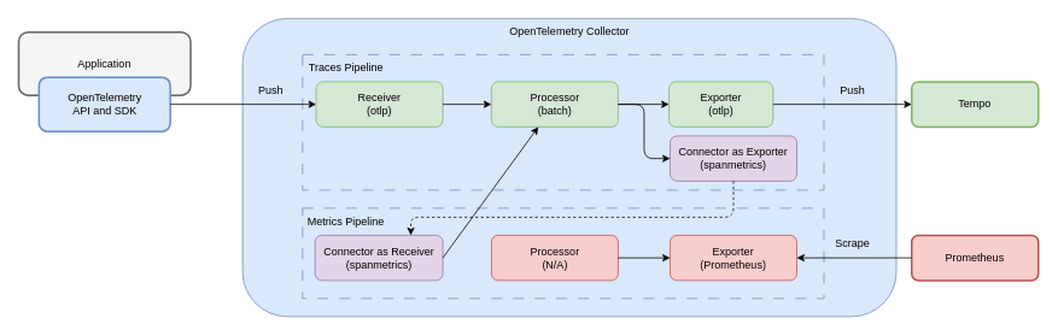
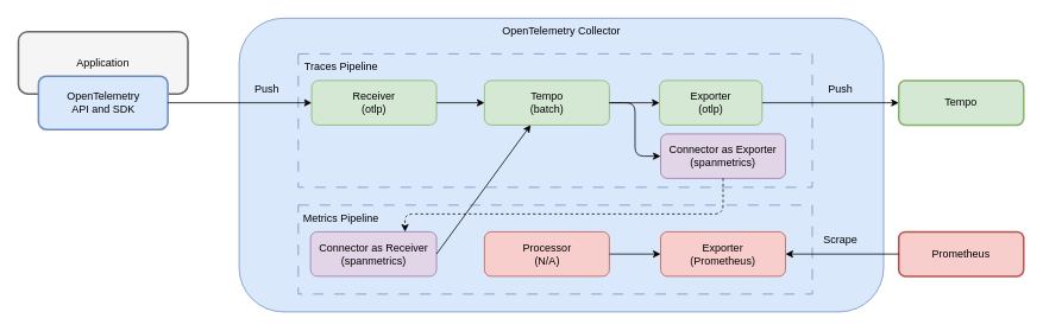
  <mxCell id="0" />
  <mxCell id="1" parent="0" />
  <mxCell id="2" value="" style="rounded=1;whiteSpace=wrap;html=1;fillColor=#dae8fc;strokeColor=#6c8ebf;" parent="1" vertex="1"><mxGeometry x="267.5" y="20" width="722.5" height="330" as="geometry" /></mxCell>
  <mxCell id="3" value="Application" style="rounded=1;whiteSpace=wrap;html=1;strokeWidth=2;fillColor=#f5f5f5;fontColor=#000000;strokeColor=#666666;" parent="1" vertex="1"><mxGeometry x="20" y="35" width="190" height="70" as="geometry" /></mxCell>
  <mxCell id="4" value="OpenTelemetry&lt;br&gt;API and SDK" style="rounded=1;whiteSpace=wrap;html=1;strokeWidth=2;fillColor=#dae8fc;strokeColor=#6c8ebf;fontColor=#000000;" parent="1" vertex="1"><mxGeometry x="42.5" y="85" width="145" height="60" as="geometry" /></mxCell>
  <mxCell id="5" value="Tempo" style="rounded=1;whiteSpace=wrap;html=1;strokeWidth=2;fillColor=#d5e8d4;strokeColor=#82b366;fontColor=#000000;" parent="1" vertex="1"><mxGeometry x="1007" y="90" width="140" height="50" as="geometry" /></mxCell>
  <mxCell id="6" value="Prometheus" style="rounded=1;whiteSpace=wrap;html=1;strokeWidth=2;fillColor=#f8cecc;strokeColor=#b85450;fontColor=#000000;" parent="1" vertex="1"><mxGeometry x="1007" y="260" width="140" height="50" as="geometry" /></mxCell>
  <mxCell id="7" value="" style="rounded=0;whiteSpace=wrap;html=1;fillColor=#dae8fc;strokeColor=#6c8ebf;dashed=1;dashPattern=12 12;" parent="1" vertex="1"><mxGeometry x="333.75" y="60" width="576.25" height="150" as="geometry" /></mxCell>
  <mxCell id="8" value="" style="rounded=0;whiteSpace=wrap;html=1;fillColor=#dae8fc;strokeColor=#6c8ebf;dashed=1;dashPattern=12 12;" parent="1" vertex="1"><mxGeometry x="333.75" y="230" width="576.25" height="100" as="geometry" /></mxCell>
  <mxCell id="9" value="Metrics Pipeline" style="text;html=1;strokeColor=none;fillColor=none;align=center;verticalAlign=middle;whiteSpace=wrap;rounded=0;dashed=1;dashPattern=12 12;fontColor=#000000;" parent="1" vertex="1"><mxGeometry x="333.75" y="230" width="96.25" height="30" as="geometry" /></mxCell>
  <mxCell id="10" value="Traces Pipeline" style="text;html=1;strokeColor=none;fillColor=none;align=center;verticalAlign=middle;whiteSpace=wrap;rounded=0;dashed=1;dashPattern=12 12;fontColor=#000000;" parent="1" vertex="1"><mxGeometry x="333.75" y="60" width="96.25" height="30" as="geometry" /></mxCell>
  <mxCell id="11" value="Processor&lt;br&gt;(N/A)" style="rounded=1;whiteSpace=wrap;html=1;fillColor=#f8cecc;strokeColor=#b85450;fontColor=#000000;" parent="1" vertex="1"><mxGeometry x="542.5" y="260" width="140" height="50" as="geometry" /></mxCell>
  <mxCell id="12" value="Exporter&lt;br&gt;(Prometheus)" style="rounded=1;whiteSpace=wrap;html=1;fillColor=#f8cecc;strokeColor=#b85450;fontColor=#000000;" parent="1" vertex="1"><mxGeometry x="740" y="260" width="140" height="50" as="geometry" /></mxCell>
  <mxCell id="13" value="Receiver&lt;br&gt;(otlp)" style="rounded=1;whiteSpace=wrap;html=1;fillColor=#d5e8d4;strokeColor=#82b366;fontColor=#000000;" parent="1" vertex="1"><mxGeometry x="348.75" y="90" width="140" height="50" as="geometry" /></mxCell>
- <mxCell id="14" value="Processor&lt;br&gt;(batch)" style="rounded=1;whiteSpace=wrap;html=1;fillColor=#d5e8d4;strokeColor=#82b366;fontColor=#000000;" parent="1" vertex="1"><mxGeometry x="542.5" y="90" width="140" height="50" as="geometry" /></mxCell>
+ <mxCell id="14" value="Tempo&lt;br&gt;(batch)" style="rounded=1;whiteSpace=wrap;html=1;fillColor=#d5e8d4;strokeColor=#82b366;fontColor=#000000;" parent="1" vertex="1"><mxGeometry x="542.5" y="90" width="140" height="50" as="geometry" /></mxCell>
  <mxCell id="15" value="Exporter&lt;br&gt;(otlp)" style="rounded=1;whiteSpace=wrap;html=1;fillColor=#d5e8d4;strokeColor=#82b366;fontColor=#000000;" parent="1" vertex="1"><mxGeometry x="738.75" y="90" width="115" height="50" as="geometry" /></mxCell>
  <mxCell id="16" style="edgeStyle=none;html=1;exitX=1;exitY=0.5;exitDx=0;exitDy=0;fontColor=#000000;strokeColor=#000000;entryX=0;entryY=0.5;entryDx=0;entryDy=0;" parent="1" source="4" target="13" edge="1"><mxGeometry relative="1" as="geometry" /></mxCell>
  <mxCell id="17" value="OpenTelemetry Collector" style="text;html=1;strokeColor=none;fillColor=none;align=center;verticalAlign=middle;whiteSpace=wrap;rounded=0;dashed=1;dashPattern=12 12;fontColor=#000000;" parent="1" vertex="1"><mxGeometry x="556.56" y="20" width="144.37" height="30" as="geometry" /></mxCell>
  <mxCell id="18" style="edgeStyle=none;html=1;exitX=1;exitY=0.5;exitDx=0;exitDy=0;fontColor=#000000;strokeColor=#000000;entryX=0;entryY=0.5;entryDx=0;entryDy=0;" parent="1" source="13" target="14" edge="1"><mxGeometry relative="1" as="geometry"><mxPoint x="197.5" y="130" as="sourcePoint" /><mxPoint x="358.75" y="130" as="targetPoint" /></mxGeometry></mxCell>
  <mxCell id="19" style="edgeStyle=none;html=1;exitX=1;exitY=0.5;exitDx=0;exitDy=0;fontColor=#000000;strokeColor=#000000;entryX=0;entryY=0.5;entryDx=0;entryDy=0;" parent="1" source="14" target="15" edge="1"><mxGeometry relative="1" as="geometry"><mxPoint x="478.75" y="130" as="sourcePoint" /><mxPoint x="552.5" y="130" as="targetPoint" /></mxGeometry></mxCell>
  <mxCell id="20" value="Connector as Exporter&lt;br&gt;(spanmetrics)" style="rounded=1;whiteSpace=wrap;html=1;fillColor=#e1d5e7;strokeColor=#9673a6;fontColor=#000000;" parent="1" vertex="1"><mxGeometry x="740" y="150" width="140" height="50" as="geometry" /></mxCell>
  <mxCell id="21" value="Connector as Receiver&lt;br&gt;(spanmetrics)" style="rounded=1;whiteSpace=wrap;html=1;fillColor=#e1d5e7;strokeColor=#9673a6;fontColor=#000000;" parent="1" vertex="1"><mxGeometry x="347.5" y="260" width="141.25" height="50" as="geometry" /></mxCell>
  <mxCell id="22" style="edgeStyle=orthogonalEdgeStyle;html=1;exitX=1;exitY=0.5;exitDx=0;exitDy=0;fontColor=#000000;strokeColor=#000000;entryX=0;entryY=0.5;entryDx=0;entryDy=0;" parent="1" source="14" target="20" edge="1"><mxGeometry relative="1" as="geometry"><mxPoint x="692.5" y="125" as="sourcePoint" /><mxPoint x="748.75" y="125" as="targetPoint" /></mxGeometry></mxCell>
  <mxCell id="23" style="edgeStyle=none;html=1;exitX=1;exitY=0.5;exitDx=0;exitDy=0;fontColor=#000000;strokeColor=#000000;" parent="1" source="21" target="14" edge="1"><mxGeometry relative="1" as="geometry"><mxPoint x="510" y="198.82" as="sourcePoint" /><mxPoint x="563.75" y="198.82" as="targetPoint" /></mxGeometry></mxCell>
  <mxCell id="24" style="edgeStyle=none;html=1;exitX=1;exitY=0.5;exitDx=0;exitDy=0;fontColor=#000000;strokeColor=#000000;entryX=0;entryY=0.5;entryDx=0;entryDy=0;" parent="1" source="11" target="12" edge="1"><mxGeometry relative="1" as="geometry"><mxPoint x="508.75" y="135" as="sourcePoint" /><mxPoint x="562.5" y="135" as="targetPoint" /></mxGeometry></mxCell>
  <mxCell id="25" style="edgeStyle=none;html=1;exitX=1;exitY=0.5;exitDx=0;exitDy=0;fontColor=#000000;strokeColor=#000000;entryX=0;entryY=0.5;entryDx=0;entryDy=0;startArrow=classic;startFill=1;endArrow=none;endFill=0;" parent="1" source="12" target="6" edge="1"><mxGeometry relative="1" as="geometry"><mxPoint x="692.5" y="295" as="sourcePoint" /><mxPoint x="750" y="295" as="targetPoint" /></mxGeometry></mxCell>
  <mxCell id="26" style="edgeStyle=none;html=1;exitX=1;exitY=0.5;exitDx=0;exitDy=0;fontColor=#000000;strokeColor=#000000;" parent="1" source="15" target="5" edge="1"><mxGeometry relative="1" as="geometry"><mxPoint x="890" y="295" as="sourcePoint" /><mxPoint x="1017" y="295" as="targetPoint" /></mxGeometry></mxCell>
  <mxCell id="27" value="Push" style="text;html=1;strokeColor=none;fillColor=none;align=center;verticalAlign=middle;whiteSpace=wrap;rounded=0;dashed=1;dashPattern=12 12;fontColor=#000000;" parent="1" vertex="1"><mxGeometry x="251.25" y="85" width="96.25" height="30" as="geometry" /></mxCell>
  <mxCell id="28" value="Push" style="text;html=1;strokeColor=none;fillColor=none;align=center;verticalAlign=middle;whiteSpace=wrap;rounded=0;dashed=1;dashPattern=12 12;fontColor=#000000;" parent="1" vertex="1"><mxGeometry x="893.75" y="85" width="96.25" height="30" as="geometry" /></mxCell>
  <mxCell id="29" value="Scrape" style="text;html=1;strokeColor=none;fillColor=none;align=center;verticalAlign=middle;whiteSpace=wrap;rounded=0;dashed=1;dashPattern=12 12;fontColor=#000000;" parent="1" vertex="1"><mxGeometry x="893.75" y="254" width="96.25" height="30" as="geometry" /></mxCell>
  <mxCell id="30" style="edgeStyle=orthogonalEdgeStyle;html=1;exitX=0.5;exitY=1;exitDx=0;exitDy=0;fontColor=#000000;strokeColor=#000000;entryX=0.75;entryY=0;entryDx=0;entryDy=0;dashed=1;" parent="1" source="20" target="21" edge="1"><mxGeometry relative="1" as="geometry"><mxPoint x="692.5" y="125" as="sourcePoint" /><mxPoint x="750" y="185" as="targetPoint" /><Array as="points"><mxPoint x="810" y="240" /><mxPoint x="453" y="240" /></Array></mxGeometry></mxCell>
